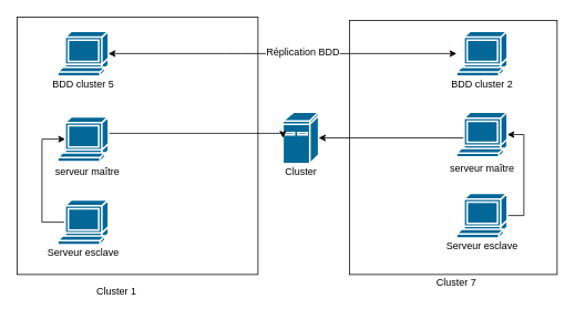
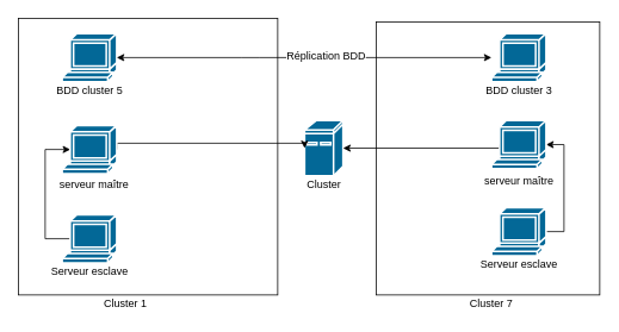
  <mxCell id="0" />
  <mxCell id="1" parent="0" />
  <mxCell id="2" value="" style="rounded=0;whiteSpace=wrap;html=1;" vertex="1" parent="1"><mxGeometry x="20" y="20" width="290" height="310" as="geometry" /></mxCell>
  <mxCell id="3" value="" style="rounded=0;whiteSpace=wrap;html=1;" vertex="1" parent="1"><mxGeometry x="420" y="24" width="250" height="306" as="geometry" /></mxCell>
  <mxCell id="4" value="" style="shape=mxgraph.cisco.computers_and_peripherals.ibm_mini_as400;html=1;pointerEvents=1;dashed=0;fillColor=#036897;strokeColor=#ffffff;strokeWidth=2;verticalLabelPosition=bottom;verticalAlign=top;align=center;outlineConnect=0;" vertex="1" parent="1"><mxGeometry x="340" y="134.5" width="43" height="62" as="geometry" /></mxCell>
  <mxCell id="5" style="edgeStyle=orthogonalEdgeStyle;rounded=0;orthogonalLoop=1;jettySize=auto;html=1;exitX=0.15;exitY=0.5;exitDx=0;exitDy=0;exitPerimeter=0;entryX=0.15;entryY=0.5;entryDx=0;entryDy=0;entryPerimeter=0;" edge="1" parent="1" source="6" target="8"><mxGeometry relative="1" as="geometry"><Array as="points"><mxPoint x="50" y="267" /><mxPoint x="50" y="167" /></Array></mxGeometry></mxCell>
  <mxCell id="6" value="" style="shape=mxgraph.cisco.computers_and_peripherals.terminal;html=1;pointerEvents=1;dashed=0;fillColor=#036897;strokeColor=#ffffff;strokeWidth=2;verticalLabelPosition=bottom;verticalAlign=top;align=center;outlineConnect=0;" vertex="1" parent="1"><mxGeometry x="69" y="240" width="61" height="54" as="geometry" /></mxCell>
  <mxCell id="7" style="edgeStyle=orthogonalEdgeStyle;rounded=0;orthogonalLoop=1;jettySize=auto;html=1;exitX=1;exitY=0.5;exitDx=0;exitDy=0;exitPerimeter=0;entryX=0;entryY=0.5;entryDx=0;entryDy=0;entryPerimeter=0;" edge="1" parent="1" source="8" target="4"><mxGeometry relative="1" as="geometry"><Array as="points"><mxPoint x="130" y="160" /><mxPoint x="340" y="160" /></Array></mxGeometry></mxCell>
  <mxCell id="8" value="" style="shape=mxgraph.cisco.computers_and_peripherals.terminal;html=1;pointerEvents=1;dashed=0;fillColor=#036897;strokeColor=#ffffff;strokeWidth=2;verticalLabelPosition=bottom;verticalAlign=top;align=center;outlineConnect=0;" vertex="1" parent="1"><mxGeometry x="69" y="140" width="61" height="54" as="geometry" /></mxCell>
  <mxCell id="9" value="" style="shape=mxgraph.cisco.computers_and_peripherals.terminal;html=1;pointerEvents=1;dashed=0;fillColor=#036897;strokeColor=#ffffff;strokeWidth=2;verticalLabelPosition=bottom;verticalAlign=top;align=center;outlineConnect=0;" vertex="1" parent="1"><mxGeometry x="69" y="37" width="61" height="54" as="geometry" /></mxCell>
  <mxCell id="10" style="edgeStyle=orthogonalEdgeStyle;rounded=0;orthogonalLoop=1;jettySize=auto;html=1;exitX=1;exitY=0.5;exitDx=0;exitDy=0;exitPerimeter=0;entryX=1;entryY=0.5;entryDx=0;entryDy=0;entryPerimeter=0;" edge="1" parent="1" source="11" target="13"><mxGeometry relative="1" as="geometry" /></mxCell>
  <mxCell id="11" value="" style="shape=mxgraph.cisco.computers_and_peripherals.terminal;html=1;pointerEvents=1;dashed=0;fillColor=#036897;strokeColor=#ffffff;strokeWidth=2;verticalLabelPosition=bottom;verticalAlign=top;align=center;outlineConnect=0;" vertex="1" parent="1"><mxGeometry x="549" y="232" width="61" height="54" as="geometry" /></mxCell>
  <mxCell id="12" style="edgeStyle=orthogonalEdgeStyle;rounded=0;orthogonalLoop=1;jettySize=auto;html=1;exitX=0.15;exitY=0.5;exitDx=0;exitDy=0;exitPerimeter=0;entryX=1;entryY=0.5;entryDx=0;entryDy=0;entryPerimeter=0;" edge="1" parent="1" source="13" target="4"><mxGeometry relative="1" as="geometry"><mxPoint x="493" y="162" as="targetPoint" /><Array as="points"><mxPoint x="558" y="166" /></Array></mxGeometry></mxCell>
  <mxCell id="13" value="" style="shape=mxgraph.cisco.computers_and_peripherals.terminal;html=1;pointerEvents=1;dashed=0;fillColor=#036897;strokeColor=#ffffff;strokeWidth=2;verticalLabelPosition=bottom;verticalAlign=top;align=center;outlineConnect=0;" vertex="1" parent="1"><mxGeometry x="549" y="134.5" width="61" height="54" as="geometry" /></mxCell>
  <mxCell id="14" value="" style="shape=mxgraph.cisco.computers_and_peripherals.terminal;html=1;pointerEvents=1;dashed=0;fillColor=#036897;strokeColor=#ffffff;strokeWidth=2;verticalLabelPosition=bottom;verticalAlign=top;align=center;outlineConnect=0;" vertex="1" parent="1"><mxGeometry x="549" y="37" width="61" height="54" as="geometry" /></mxCell>
  <mxCell id="15" value="" style="endArrow=classic;startArrow=classic;html=1;" edge="1" parent="1" source="9" target="14"><mxGeometry width="50" height="50" relative="1" as="geometry"><mxPoint x="20" y="400" as="sourcePoint" /><mxPoint x="400" y="-60" as="targetPoint" /><Array as="points"><mxPoint x="280" y="64" /></Array></mxGeometry></mxCell>
  <mxCell id="16" value="&lt;div&gt;Réplication BDD&lt;/div&gt;" style="text;html=1;resizable=0;points=[];align=center;verticalAlign=middle;labelBackgroundColor=#ffffff;" vertex="1" connectable="0" parent="15"><mxGeometry x="0.112" y="2" relative="1" as="geometry"><mxPoint as="offset" /></mxGeometry></mxCell>
  <mxCell id="17" value="BDD cluster 5" style="text;html=1;strokeColor=none;fillColor=none;align=center;verticalAlign=middle;whiteSpace=wrap;rounded=0;" vertex="1" parent="1"><mxGeometry x="59.5" y="91" width="80" height="20" as="geometry" /></mxCell>
- <mxCell id="18" value="BDD cluster 2" style="text;html=1;strokeColor=none;fillColor=none;align=center;verticalAlign=middle;whiteSpace=wrap;rounded=0;" vertex="1" parent="1"><mxGeometry x="539.5" y="91" width="80" height="20" as="geometry" /></mxCell>
- <mxCell id="19" value="Cluster 1" style="text;html=1;strokeColor=none;fillColor=none;align=center;verticalAlign=middle;whiteSpace=wrap;rounded=0;" vertex="1" parent="1"><mxGeometry x="104.5" y="340" width="70" height="20" as="geometry" /></mxCell>
+ <mxCell id="18" value="BDD cluster 3" style="text;html=1;strokeColor=none;fillColor=none;align=center;verticalAlign=middle;whiteSpace=wrap;rounded=0;" vertex="1" parent="1"><mxGeometry x="539.5" y="91" width="80" height="20" as="geometry" /></mxCell>
+ <mxCell id="19" value="Cluster 1" style="text;html=1;strokeColor=none;fillColor=none;align=center;verticalAlign=middle;whiteSpace=wrap;rounded=0;" vertex="1" parent="1"><mxGeometry x="104.5" y="330" width="70" height="20" as="geometry" /></mxCell>
  <mxCell id="20" value="Cluster 7" style="text;html=1;strokeColor=none;fillColor=none;align=center;verticalAlign=middle;whiteSpace=wrap;rounded=0;" vertex="1" parent="1"><mxGeometry x="514" y="329.5" width="70" height="20" as="geometry" /></mxCell>
  <mxCell id="21" value="Serveur esclave" style="text;html=1;strokeColor=none;fillColor=none;align=center;verticalAlign=middle;whiteSpace=wrap;rounded=0;" vertex="1" parent="1"><mxGeometry x="55" y="294" width="90" height="20" as="geometry" /></mxCell>
  <mxCell id="22" value="Serveur esclave" style="text;html=1;strokeColor=none;fillColor=none;align=center;verticalAlign=middle;whiteSpace=wrap;rounded=0;" vertex="1" parent="1"><mxGeometry x="534.5" y="286" width="90" height="20" as="geometry" /></mxCell>
  <mxCell id="23" value="serveur maître" style="text;html=1;strokeColor=none;fillColor=none;align=center;verticalAlign=middle;whiteSpace=wrap;rounded=0;" vertex="1" parent="1"><mxGeometry x="64.5" y="197" width="80" height="20" as="geometry" /></mxCell>
  <mxCell id="24" value="serveur maître" style="text;html=1;strokeColor=none;fillColor=none;align=center;verticalAlign=middle;whiteSpace=wrap;rounded=0;" vertex="1" parent="1"><mxGeometry x="539.5" y="192" width="80" height="20" as="geometry" /></mxCell>
  <mxCell id="25" value="Cluster" style="text;html=1;strokeColor=none;fillColor=none;align=center;verticalAlign=middle;whiteSpace=wrap;rounded=0;" vertex="1" parent="1"><mxGeometry x="342" y="197" width="40" height="20" as="geometry" /></mxCell>
